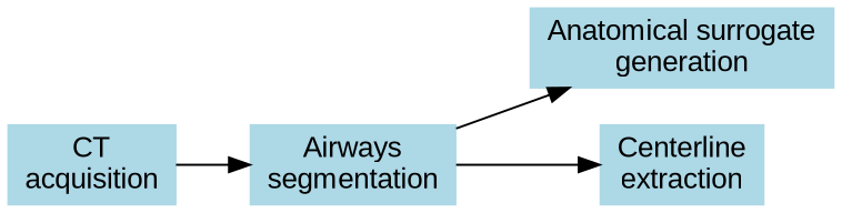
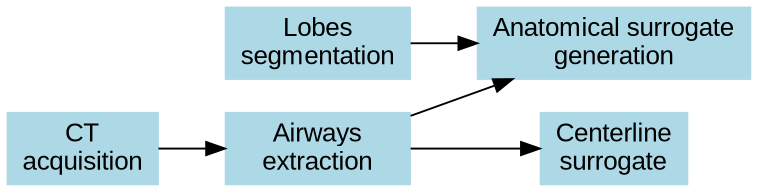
  digraph {
    fontname="Liberation Sans"
    rankdir=LR
    node [color=lightblue fontname="Liberation Sans" shape=box style=filled]
    edge [fontname="Liberation Sans"]
    n1 [label="CT\nacquisition"]
-   n2 [label="Airways\nsegmentation"]
+   n2 [label="Airways\nextraction"]
+   n3 [label="Lobes\nsegmentation"]
    n4 [label="Anatomical surrogate\ngeneration"]
-   n5 [label="Centerline\nextraction"]
+   n5 [label="Centerline\nsurrogate"]
    n1 -> n2
    n2 -> n4
    n2 -> n5
+   n3 -> n4
  }
